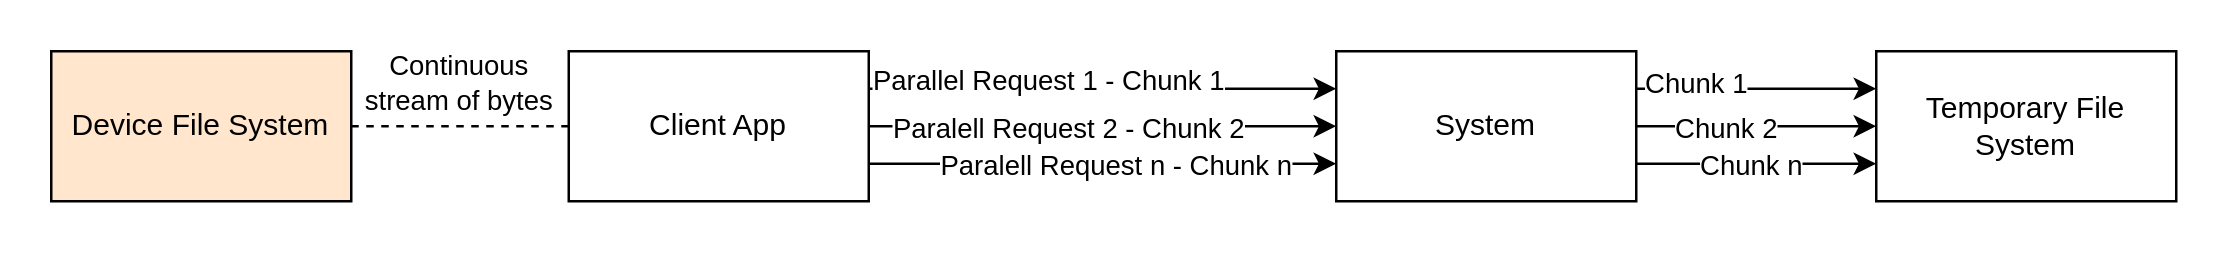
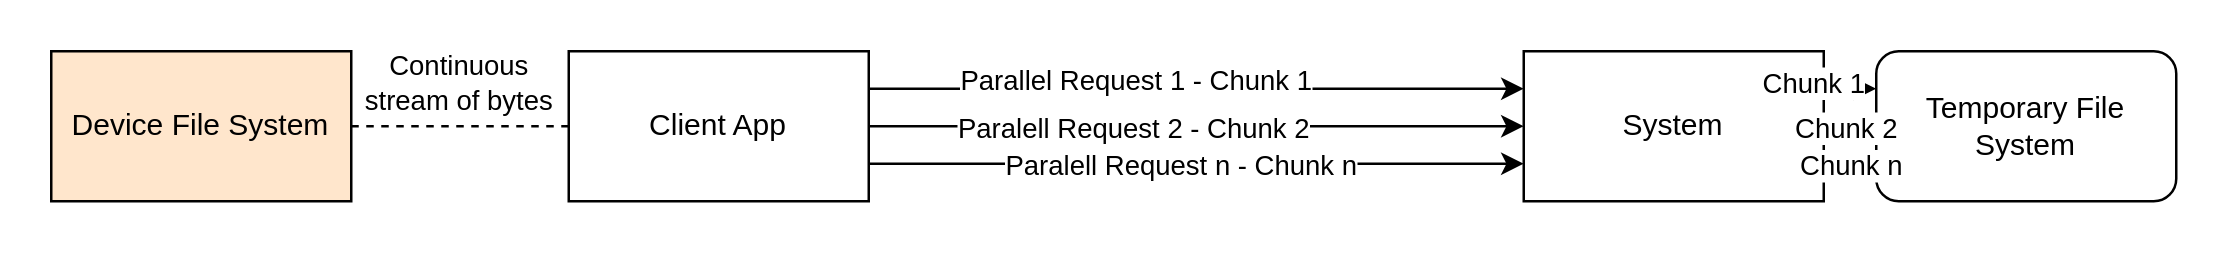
  <mxCell id="0" />
  <mxCell id="1" parent="0" />
  <mxCell id="2" value="Device File System" style="rounded=0;whiteSpace=wrap;html=1;fillColor=#ffe6cc;" vertex="1" parent="1"><mxGeometry x="20" y="20" width="120" height="60" as="geometry" /></mxCell>
  <mxCell id="3" value="Client App" style="rounded=0;whiteSpace=wrap;html=1;" vertex="1" parent="1"><mxGeometry x="227" y="20" width="120" height="60" as="geometry" /></mxCell>
  <mxCell id="4" value="" style="endArrow=none;dashed=1;html=1;rounded=0;entryX=0;entryY=0.5;entryDx=0;entryDy=0;exitX=1;exitY=0.5;exitDx=0;exitDy=0;" edge="1" parent="1" source="2" target="3"><mxGeometry width="50" height="50" relative="1" as="geometry"><mxPoint x="43" y="130" as="sourcePoint" /><mxPoint x="93" y="80" as="targetPoint" /></mxGeometry></mxCell>
  <mxCell id="5" value="Continuous &lt;br&gt;stream of bytes" style="edgeLabel;html=1;align=center;verticalAlign=middle;resizable=0;points=[];" vertex="1" connectable="0" parent="4"><mxGeometry x="0.056" y="2" relative="1" as="geometry"><mxPoint x="-4" y="-16" as="offset" /></mxGeometry></mxCell>
- <mxCell id="6" value="System" style="rounded=0;whiteSpace=wrap;html=1;" vertex="1" parent="1"><mxGeometry x="534" y="20" width="120" height="60" as="geometry" /></mxCell>
- <mxCell id="7" value="Temporary File System" style="rounded=0;whiteSpace=wrap;html=1;" vertex="1" parent="1"><mxGeometry x="750" y="20" width="120" height="60" as="geometry" /></mxCell>
+ <mxCell id="6" value="System" style="rounded=0;whiteSpace=wrap;html=1;" vertex="1" parent="1"><mxGeometry x="609" y="20" width="120" height="60" as="geometry" /></mxCell>
+ <mxCell id="7" value="Temporary File System" style="whiteSpace=wrap;html=1;rounded=1;" vertex="1" parent="1"><mxGeometry x="750" y="20" width="120" height="60" as="geometry" /></mxCell>
  <mxCell id="8" value="" style="endArrow=classic;html=1;rounded=0;entryX=0;entryY=0.25;entryDx=0;entryDy=0;exitX=1;exitY=0.25;exitDx=0;exitDy=0;" edge="1" parent="1" source="3" target="6"><mxGeometry width="50" height="50" relative="1" as="geometry"><mxPoint x="338" y="213" as="sourcePoint" /><mxPoint x="388" y="163" as="targetPoint" /></mxGeometry></mxCell>
  <mxCell id="9" value="Parallel Request 1 - Chunk 1" style="edgeLabel;html=1;align=center;verticalAlign=middle;resizable=0;points=[];" vertex="1" connectable="0" parent="8"><mxGeometry x="-0.07" y="3" relative="1" as="geometry"><mxPoint x="-16" as="offset" /></mxGeometry></mxCell>
  <mxCell id="10" value="" style="endArrow=classic;html=1;rounded=0;entryX=0;entryY=0.5;entryDx=0;entryDy=0;" edge="1" parent="1" source="3" target="6"><mxGeometry width="50" height="50" relative="1" as="geometry"><mxPoint x="326" y="138" as="sourcePoint" /><mxPoint x="512" y="138" as="targetPoint" /></mxGeometry></mxCell>
  <mxCell id="11" value="Paralell Request 2 - Chunk 2" style="edgeLabel;html=1;align=center;verticalAlign=middle;resizable=0;points=[];" vertex="1" connectable="0" parent="10"><mxGeometry x="-0.305" y="-1" relative="1" as="geometry"><mxPoint x="14" y="-1" as="offset" /></mxGeometry></mxCell>
  <mxCell id="12" value="" style="endArrow=classic;html=1;rounded=0;entryX=0;entryY=0.75;entryDx=0;entryDy=0;exitX=1;exitY=0.75;exitDx=0;exitDy=0;" edge="1" parent="1" source="3" target="6"><mxGeometry width="50" height="50" relative="1" as="geometry"><mxPoint x="329" y="192" as="sourcePoint" /><mxPoint x="516" y="192" as="targetPoint" /></mxGeometry></mxCell>
  <mxCell id="13" value="Paralell Request n - Chunk n" style="edgeLabel;html=1;align=center;verticalAlign=middle;resizable=0;points=[];" vertex="1" connectable="0" parent="12"><mxGeometry x="-0.305" y="-1" relative="1" as="geometry"><mxPoint x="33" y="-1" as="offset" /></mxGeometry></mxCell>
  <mxCell id="14" value="" style="endArrow=classic;html=1;rounded=0;entryX=0;entryY=0.25;entryDx=0;entryDy=0;exitX=1;exitY=0.25;exitDx=0;exitDy=0;" edge="1" parent="1" source="6" target="7"><mxGeometry width="50" height="50" relative="1" as="geometry"><mxPoint x="675" y="180" as="sourcePoint" /><mxPoint x="725" y="130" as="targetPoint" /></mxGeometry></mxCell>
  <mxCell id="15" value="Chunk 1" style="edgeLabel;html=1;align=center;verticalAlign=middle;resizable=0;points=[];" vertex="1" connectable="0" parent="14"><mxGeometry x="-0.25" y="1" relative="1" as="geometry"><mxPoint x="-13" y="-1" as="offset" /></mxGeometry></mxCell>
  <mxCell id="16" value="" style="endArrow=classic;html=1;rounded=0;entryX=0;entryY=0.5;entryDx=0;entryDy=0;exitX=1;exitY=0.5;exitDx=0;exitDy=0;" edge="1" parent="1" source="6" target="7"><mxGeometry width="50" height="50" relative="1" as="geometry"><mxPoint x="685" y="190" as="sourcePoint" /><mxPoint x="735" y="140" as="targetPoint" /></mxGeometry></mxCell>
  <mxCell id="17" value="Chunk 2" style="edgeLabel;html=1;align=center;verticalAlign=middle;resizable=0;points=[];" vertex="1" connectable="0" parent="16"><mxGeometry x="-0.271" relative="1" as="geometry"><mxPoint as="offset" /></mxGeometry></mxCell>
  <mxCell id="18" value="" style="endArrow=classic;html=1;rounded=0;entryX=0;entryY=0.75;entryDx=0;entryDy=0;exitX=1;exitY=0.75;exitDx=0;exitDy=0;" edge="1" parent="1" source="6" target="7"><mxGeometry width="50" height="50" relative="1" as="geometry"><mxPoint x="682" y="142" as="sourcePoint" /><mxPoint x="732" y="92" as="targetPoint" /></mxGeometry></mxCell>
  <mxCell id="19" value="Chunk n" style="edgeLabel;html=1;align=center;verticalAlign=middle;resizable=0;points=[];" vertex="1" connectable="0" parent="18"><mxGeometry x="-0.062" relative="1" as="geometry"><mxPoint as="offset" /></mxGeometry></mxCell>
